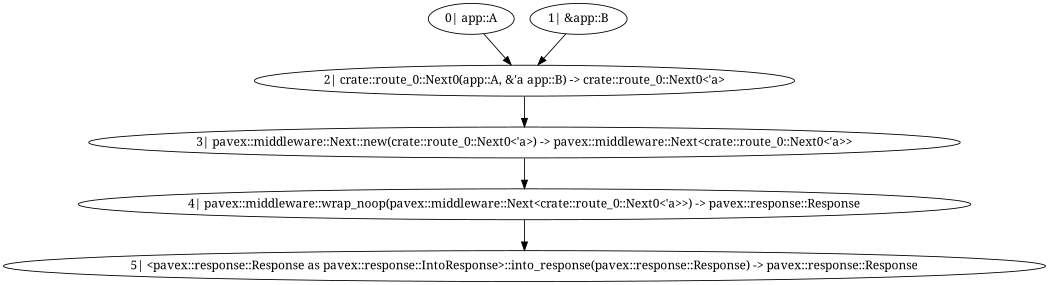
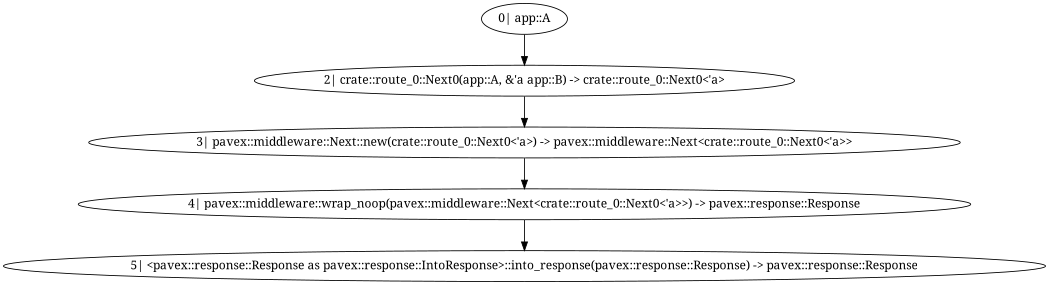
  digraph {
    fontname="Noto Serif"
    node [fontname="Noto Serif"]
    edge [fontname="Noto Serif"]
    n1 [label="4| pavex::middleware::wrap_noop(pavex::middleware::Next<crate::route_0::Next0<'a>>) -> pavex::response::Response"]
    n2 [label="5| <pavex::response::Response as pavex::response::IntoResponse>::into_response(pavex::response::Response) -> pavex::response::Response"]
    n3 [label="3| pavex::middleware::Next::new(crate::route_0::Next0<'a>) -> pavex::middleware::Next<crate::route_0::Next0<'a>>"]
    n4 [label="2| crate::route_0::Next0(app::A, &'a app::B) -> crate::route_0::Next0<'a>"]
    n5 [label="0| app::A"]
-   n6 [label="1| &app::B"]
    n1 -> n2
    n3 -> n1
    n4 -> n3
    n5 -> n4
-   n6 -> n4
  }
